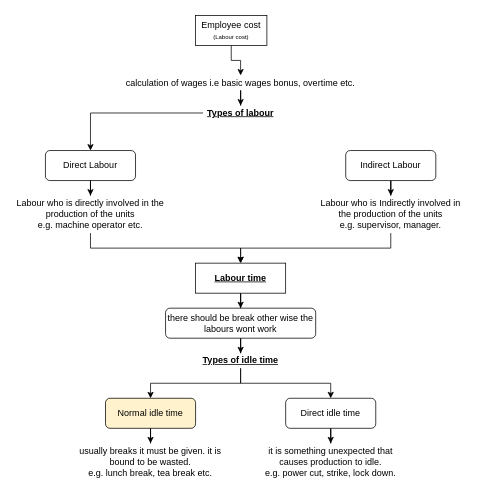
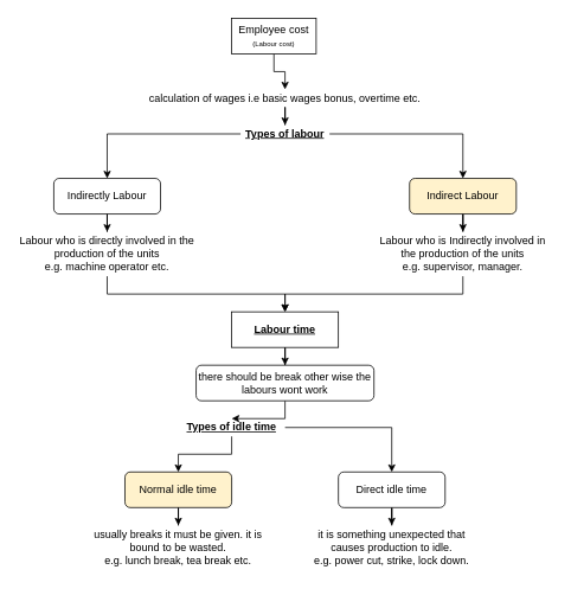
  <mxCell id="0" />
  <mxCell id="1" parent="0" />
  <mxCell id="2" style="edgeStyle=orthogonalEdgeStyle;rounded=0;orthogonalLoop=1;jettySize=auto;html=1;" edge="1" parent="1" source="3" target="5"><mxGeometry relative="1" as="geometry" /></mxCell>
  <mxCell id="3" value="&lt;div&gt;Employee cost&lt;/div&gt;&lt;font style=&quot;font-size: 8px&quot;&gt;(Labour cost)&lt;/font&gt;" style="rounded=0;whiteSpace=wrap;html=1;" vertex="1" parent="1"><mxGeometry x="260" y="20" width="95" height="40" as="geometry" /></mxCell>
  <mxCell id="4" style="edgeStyle=orthogonalEdgeStyle;rounded=0;orthogonalLoop=1;jettySize=auto;html=1;" edge="1" parent="1" source="5" target="8"><mxGeometry relative="1" as="geometry" /></mxCell>
  <mxCell id="5" value="calculation of wages i.e basic wages bonus, overtime etc." style="text;html=1;strokeColor=none;fillColor=none;align=center;verticalAlign=middle;whiteSpace=wrap;rounded=0;" vertex="1" parent="1"><mxGeometry x="140" y="100" width="360" height="20" as="geometry" /></mxCell>
  <mxCell id="6" style="edgeStyle=orthogonalEdgeStyle;rounded=0;orthogonalLoop=1;jettySize=auto;html=1;" edge="1" parent="1" source="8" target="10"><mxGeometry relative="1" as="geometry" /></mxCell>
+ <mxCell id="7" style="edgeStyle=orthogonalEdgeStyle;rounded=0;orthogonalLoop=1;jettySize=auto;html=1;" edge="1" parent="1" source="8" target="12"><mxGeometry relative="1" as="geometry" /></mxCell>
  <mxCell id="8" value="&lt;u&gt;&lt;b&gt;Types of labour&lt;/b&gt;&lt;/u&gt;" style="text;html=1;strokeColor=none;fillColor=none;align=center;verticalAlign=middle;whiteSpace=wrap;rounded=0;" vertex="1" parent="1"><mxGeometry x="270" y="140" width="100" height="20" as="geometry" /></mxCell>
  <mxCell id="9" style="edgeStyle=orthogonalEdgeStyle;rounded=0;orthogonalLoop=1;jettySize=auto;html=1;" edge="1" parent="1" source="10" target="14"><mxGeometry relative="1" as="geometry" /></mxCell>
- <mxCell id="10" value="Direct Labour" style="rounded=1;whiteSpace=wrap;html=1;" vertex="1" parent="1"><mxGeometry x="60" y="200" width="120" height="40" as="geometry" /></mxCell>
+ <mxCell id="10" value="Indirectly Labour" style="rounded=1;whiteSpace=wrap;html=1;" vertex="1" parent="1"><mxGeometry x="60" y="200" width="120" height="40" as="geometry" /></mxCell>
  <mxCell id="11" style="edgeStyle=orthogonalEdgeStyle;rounded=0;orthogonalLoop=1;jettySize=auto;html=1;" edge="1" parent="1" source="12" target="16"><mxGeometry relative="1" as="geometry" /></mxCell>
- <mxCell id="12" value="Indirect Labour" style="rounded=1;whiteSpace=wrap;html=1;" vertex="1" parent="1"><mxGeometry x="460" y="200" width="120" height="40" as="geometry" /></mxCell>
+ <mxCell id="12" value="Indirect Labour" style="rounded=1;whiteSpace=wrap;html=1;fillColor=#fff2cc;" vertex="1" parent="1"><mxGeometry x="460" y="200" width="120" height="40" as="geometry" /></mxCell>
  <mxCell id="13" style="edgeStyle=orthogonalEdgeStyle;rounded=0;orthogonalLoop=1;jettySize=auto;html=1;" edge="1" parent="1" source="14" target="18"><mxGeometry relative="1" as="geometry"><Array as="points"><mxPoint x="120" y="330" /><mxPoint x="320" y="330" /></Array></mxGeometry></mxCell>
  <mxCell id="14" value="&lt;div&gt;Labour who is directly involved in the production of the units&lt;/div&gt;e.g. machine operator etc." style="text;html=1;strokeColor=none;fillColor=none;align=center;verticalAlign=middle;whiteSpace=wrap;rounded=0;" vertex="1" parent="1"><mxGeometry x="20" y="260" width="200" height="50" as="geometry" /></mxCell>
  <mxCell id="15" style="edgeStyle=orthogonalEdgeStyle;rounded=0;orthogonalLoop=1;jettySize=auto;html=1;" edge="1" parent="1" source="16" target="18"><mxGeometry relative="1" as="geometry"><Array as="points"><mxPoint x="520" y="330" /><mxPoint x="320" y="330" /></Array></mxGeometry></mxCell>
  <mxCell id="16" value="Labour who is Indirectly involved in the production of the units&lt;br&gt;e.g. supervisor, manager." style="text;html=1;strokeColor=none;fillColor=none;align=center;verticalAlign=middle;whiteSpace=wrap;rounded=0;" vertex="1" parent="1"><mxGeometry x="420" y="260" width="200" height="50" as="geometry" /></mxCell>
  <mxCell id="17" style="edgeStyle=orthogonalEdgeStyle;rounded=0;orthogonalLoop=1;jettySize=auto;html=1;" edge="1" parent="1" source="18" target="20"><mxGeometry relative="1" as="geometry" /></mxCell>
  <mxCell id="18" value="&lt;u&gt;&lt;b&gt;Labour time&lt;br&gt;&lt;/b&gt;&lt;/u&gt;" style="rounded=0;whiteSpace=wrap;html=1;fontFamily=Helvetica;fontSize=12;fontColor=#000000;align=center;gradientColor=none;" vertex="1" parent="1"><mxGeometry x="260" y="350" width="120" height="40" as="geometry" /></mxCell>
  <mxCell id="19" style="edgeStyle=orthogonalEdgeStyle;rounded=0;orthogonalLoop=1;jettySize=auto;html=1;" edge="1" parent="1" source="20" target="23"><mxGeometry relative="1" as="geometry" /></mxCell>
  <mxCell id="20" value="there should be break other wise the labours wont work" style="rounded=1;whiteSpace=wrap;html=1;" vertex="1" parent="1"><mxGeometry x="220" y="410" width="200" height="40" as="geometry" /></mxCell>
  <mxCell id="21" style="edgeStyle=orthogonalEdgeStyle;rounded=0;orthogonalLoop=1;jettySize=auto;html=1;" edge="1" parent="1" source="23" target="25"><mxGeometry relative="1" as="geometry" /></mxCell>
  <mxCell id="22" style="edgeStyle=orthogonalEdgeStyle;rounded=0;orthogonalLoop=1;jettySize=auto;html=1;" edge="1" parent="1" source="23" target="27"><mxGeometry relative="1" as="geometry" /></mxCell>
- <mxCell id="23" value="&lt;u&gt;&lt;b&gt;Types of idle time&lt;br&gt;&lt;/b&gt;&lt;/u&gt;" style="text;html=1;strokeColor=none;fillColor=none;align=center;verticalAlign=middle;whiteSpace=wrap;rounded=0;" vertex="1" parent="1"><mxGeometry x="260" y="470" width="120" height="20" as="geometry" /></mxCell>
+ <mxCell id="23" value="&lt;u&gt;&lt;b&gt;Types of idle time&lt;br&gt;&lt;/b&gt;&lt;/u&gt;" style="text;html=1;strokeColor=none;fillColor=none;align=center;verticalAlign=middle;whiteSpace=wrap;rounded=0;" vertex="1" parent="1"><mxGeometry x="200" y="470" width="120" height="20" as="geometry" /></mxCell>
  <mxCell id="24" style="edgeStyle=orthogonalEdgeStyle;rounded=0;orthogonalLoop=1;jettySize=auto;html=1;" edge="1" parent="1" source="25" target="28"><mxGeometry relative="1" as="geometry" /></mxCell>
  <mxCell id="25" value="Normal idle time" style="rounded=1;whiteSpace=wrap;html=1;fillColor=#fff2cc;" vertex="1" parent="1"><mxGeometry x="140" y="530" width="120" height="40" as="geometry" /></mxCell>
  <mxCell id="26" style="edgeStyle=orthogonalEdgeStyle;rounded=0;orthogonalLoop=1;jettySize=auto;html=1;" edge="1" parent="1" source="27" target="29"><mxGeometry relative="1" as="geometry" /></mxCell>
  <mxCell id="27" value="Direct idle time" style="rounded=1;whiteSpace=wrap;html=1;" vertex="1" parent="1"><mxGeometry x="380" y="530" width="120" height="40" as="geometry" /></mxCell>
  <mxCell id="28" value="&lt;div&gt;usually breaks it must be given. it is bound to be wasted.&lt;/div&gt;&lt;div&gt;e.g. lunch break, tea break etc.&lt;br&gt;&lt;/div&gt;" style="text;html=1;strokeColor=none;fillColor=none;align=center;verticalAlign=middle;whiteSpace=wrap;rounded=0;" vertex="1" parent="1"><mxGeometry x="100" y="590" width="200" height="50" as="geometry" /></mxCell>
  <mxCell id="29" value="&lt;div&gt;it is something unexpected that causes production to idle.&lt;/div&gt;&lt;div&gt;e.g. power cut, strike, lock down.&lt;br&gt;&lt;/div&gt;" style="text;html=1;strokeColor=none;fillColor=none;align=center;verticalAlign=middle;whiteSpace=wrap;rounded=0;" vertex="1" parent="1"><mxGeometry x="340" y="590" width="200" height="50" as="geometry" /></mxCell>
